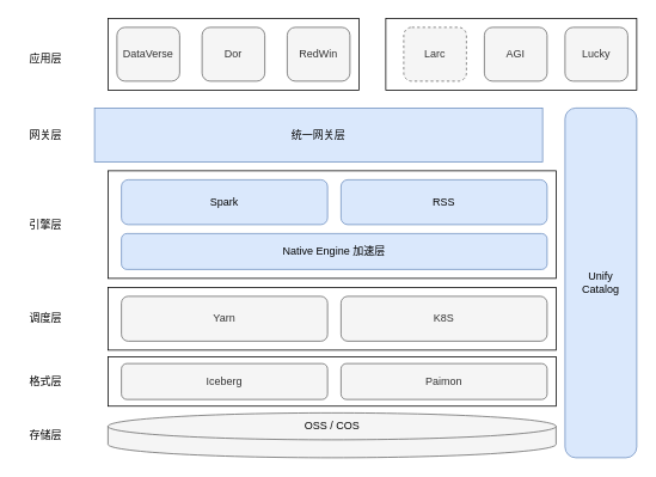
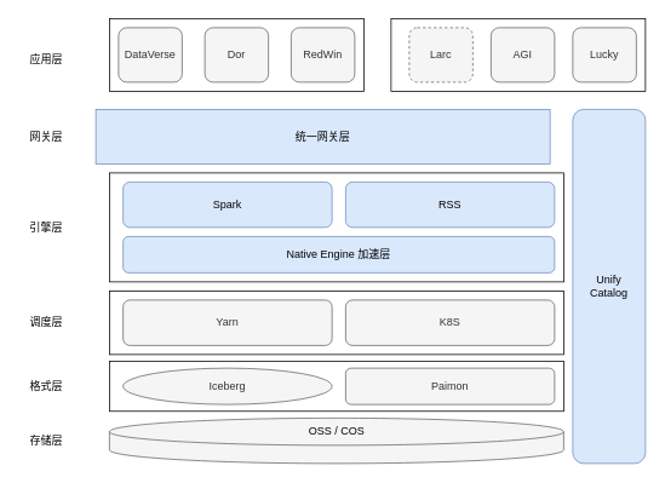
  <mxCell id="0" />
  <mxCell id="1" parent="0" />
  <mxCell id="2" value="" style="rounded=0;whiteSpace=wrap;html=1;" vertex="1" parent="1"><mxGeometry x="120" y="397.5" width="500" height="55" as="geometry" /></mxCell>
  <mxCell id="3" value="" style="rounded=0;whiteSpace=wrap;html=1;" vertex="1" parent="1"><mxGeometry x="120" y="190" width="500" height="120" as="geometry" /></mxCell>
  <mxCell id="4" value="调度层" style="text;html=1;align=center;verticalAlign=middle;resizable=0;points=[];autosize=1;strokeColor=none;fillColor=none;" parent="1" vertex="1"><mxGeometry x="20" y="340" width="60" height="30" as="geometry" /></mxCell>
  <mxCell id="5" value="存储层" style="text;html=1;align=center;verticalAlign=middle;resizable=0;points=[];autosize=1;strokeColor=none;fillColor=none;" parent="1" vertex="1"><mxGeometry x="20" y="470" width="60" height="30" as="geometry" /></mxCell>
  <mxCell id="6" value="引擎层" style="text;html=1;align=center;verticalAlign=middle;resizable=0;points=[];autosize=1;strokeColor=none;fillColor=none;" parent="1" vertex="1"><mxGeometry x="20" y="235" width="60" height="30" as="geometry" /></mxCell>
  <mxCell id="7" value="网关层" style="text;html=1;align=center;verticalAlign=middle;resizable=0;points=[];autosize=1;strokeColor=none;fillColor=none;" parent="1" vertex="1"><mxGeometry x="20" y="135" width="60" height="30" as="geometry" /></mxCell>
  <mxCell id="8" value="Unify&lt;div&gt;Catalog&lt;/div&gt;" style="rounded=1;whiteSpace=wrap;html=1;fillColor=#dae8fc;strokeColor=#6c8ebf;" parent="1" vertex="1"><mxGeometry x="630" y="120" width="80" height="390" as="geometry" /></mxCell>
  <mxCell id="9" value="应用层" style="text;html=1;align=center;verticalAlign=middle;resizable=0;points=[];autosize=1;strokeColor=none;fillColor=none;" parent="1" vertex="1"><mxGeometry x="20" y="50" width="60" height="30" as="geometry" /></mxCell>
  <mxCell id="10" value="" style="rounded=0;whiteSpace=wrap;html=1;" vertex="1" parent="1"><mxGeometry x="120" y="20" width="280" height="80" as="geometry" /></mxCell>
  <mxCell id="11" value="DataVerse" style="rounded=1;whiteSpace=wrap;html=1;fillColor=#f5f5f5;fontColor=#333333;strokeColor=#666666;" vertex="1" parent="1"><mxGeometry x="130" y="30" width="70" height="60" as="geometry" /></mxCell>
  <mxCell id="12" value="Dor" style="rounded=1;whiteSpace=wrap;html=1;fillColor=#f5f5f5;fontColor=#333333;strokeColor=#666666;" vertex="1" parent="1"><mxGeometry x="225" y="30" width="70" height="60" as="geometry" /></mxCell>
  <mxCell id="13" value="RedWin" style="rounded=1;whiteSpace=wrap;html=1;fillColor=#f5f5f5;fontColor=#333333;strokeColor=#666666;" vertex="1" parent="1"><mxGeometry x="320" y="30" width="70" height="60" as="geometry" /></mxCell>
  <mxCell id="14" value="" style="rounded=0;whiteSpace=wrap;html=1;" vertex="1" parent="1"><mxGeometry x="430" y="20" width="280" height="80" as="geometry" /></mxCell>
  <mxCell id="15" value="Larc" style="rounded=1;whiteSpace=wrap;html=1;fillColor=#f5f5f5;fontColor=#333333;strokeColor=#666666;dashed=1;" vertex="1" parent="1"><mxGeometry x="450" y="30" width="70" height="60" as="geometry" /></mxCell>
  <mxCell id="16" value="AGI" style="rounded=1;whiteSpace=wrap;html=1;fillColor=#f5f5f5;fontColor=#333333;strokeColor=#666666;" vertex="1" parent="1"><mxGeometry x="540" y="30" width="70" height="60" as="geometry" /></mxCell>
  <mxCell id="17" value="Lucky" style="rounded=1;whiteSpace=wrap;html=1;fillColor=#f5f5f5;fontColor=#333333;strokeColor=#666666;" vertex="1" parent="1"><mxGeometry x="630" y="30" width="70" height="60" as="geometry" /></mxCell>
  <mxCell id="18" value="" style="shape=cylinder3;whiteSpace=wrap;html=1;boundedLbl=1;backgroundOutline=1;size=15;fillColor=#f5f5f5;fontColor=#333333;strokeColor=#666666;" parent="1" vertex="1"><mxGeometry x="120" y="460" width="500" height="50" as="geometry" /></mxCell>
  <mxCell id="19" value="格式层" style="text;html=1;align=center;verticalAlign=middle;resizable=0;points=[];autosize=1;strokeColor=none;fillColor=none;" vertex="1" parent="1"><mxGeometry x="20" y="410" width="60" height="30" as="geometry" /></mxCell>
  <mxCell id="20" value="OSS / COS" style="text;html=1;align=center;verticalAlign=middle;whiteSpace=wrap;rounded=0;" vertex="1" parent="1"><mxGeometry x="307.5" y="460" width="125" height="30" as="geometry" /></mxCell>
  <mxCell id="21" value="" style="rounded=0;whiteSpace=wrap;html=1;" vertex="1" parent="1"><mxGeometry x="120" y="320" width="500" height="70" as="geometry" /></mxCell>
  <mxCell id="22" value="Yarn" style="rounded=1;whiteSpace=wrap;html=1;fillColor=#f5f5f5;fontColor=#333333;strokeColor=#666666;" parent="1" vertex="1"><mxGeometry x="135" y="330" width="230" height="50" as="geometry" /></mxCell>
  <mxCell id="23" value="Native Engine 加速层" style="rounded=1;whiteSpace=wrap;html=1;fillColor=#dae8fc;strokeColor=#6c8ebf;" vertex="1" parent="1"><mxGeometry x="135" y="260" width="475" height="40" as="geometry" /></mxCell>
  <mxCell id="24" value="统一网关层" style="rounded=0;whiteSpace=wrap;html=1;fillColor=#dae8fc;strokeColor=#6c8ebf;" vertex="1" parent="1"><mxGeometry x="105" y="120" width="500" height="60" as="geometry" /></mxCell>
  <mxCell id="25" value="K8S" style="rounded=1;whiteSpace=wrap;html=1;fillColor=#f5f5f5;fontColor=#333333;strokeColor=#666666;" vertex="1" parent="1"><mxGeometry x="380" y="330" width="230" height="50" as="geometry" /></mxCell>
- <mxCell id="26" value="Iceberg" style="rounded=1;whiteSpace=wrap;html=1;fillColor=#f5f5f5;fontColor=#333333;strokeColor=#666666;" vertex="1" parent="1"><mxGeometry x="135" y="405" width="230" height="40" as="geometry" /></mxCell>
+ <mxCell id="26" value="Iceberg" style="ellipse;whiteSpace=wrap;html=1;fillColor=#f5f5f5;fontColor=#333333;strokeColor=#666666;" vertex="1" parent="1"><mxGeometry x="135" y="405" width="230" height="40" as="geometry" /></mxCell>
  <mxCell id="27" value="Paimon" style="rounded=1;whiteSpace=wrap;html=1;fillColor=#f5f5f5;fontColor=#333333;strokeColor=#666666;" vertex="1" parent="1"><mxGeometry x="380" y="405" width="230" height="40" as="geometry" /></mxCell>
  <mxCell id="28" value="Spark" style="rounded=1;whiteSpace=wrap;html=1;fillColor=#dae8fc;strokeColor=#6c8ebf;" vertex="1" parent="1"><mxGeometry x="135" y="200" width="230" height="50" as="geometry" /></mxCell>
  <mxCell id="29" value="RSS" style="rounded=1;whiteSpace=wrap;html=1;fillColor=#dae8fc;strokeColor=#6c8ebf;" vertex="1" parent="1"><mxGeometry x="380" y="200" width="230" height="50" as="geometry" /></mxCell>
